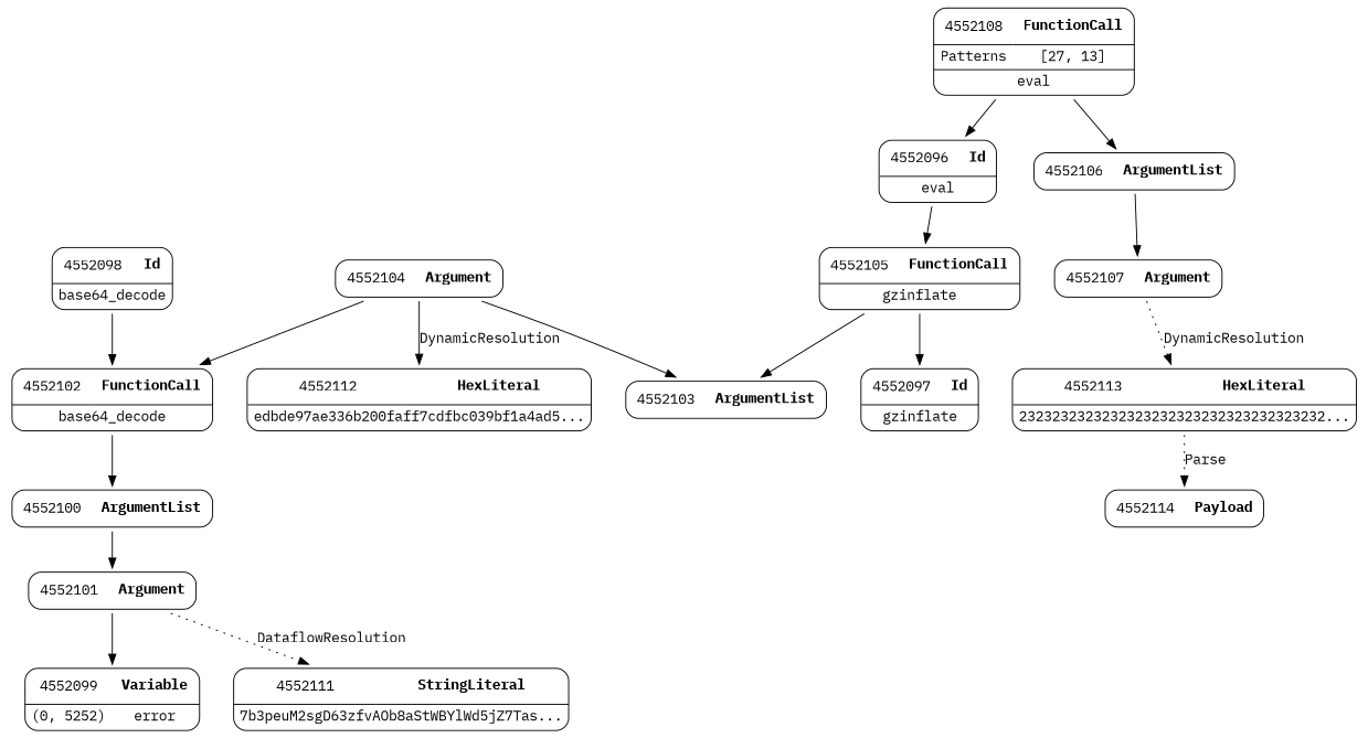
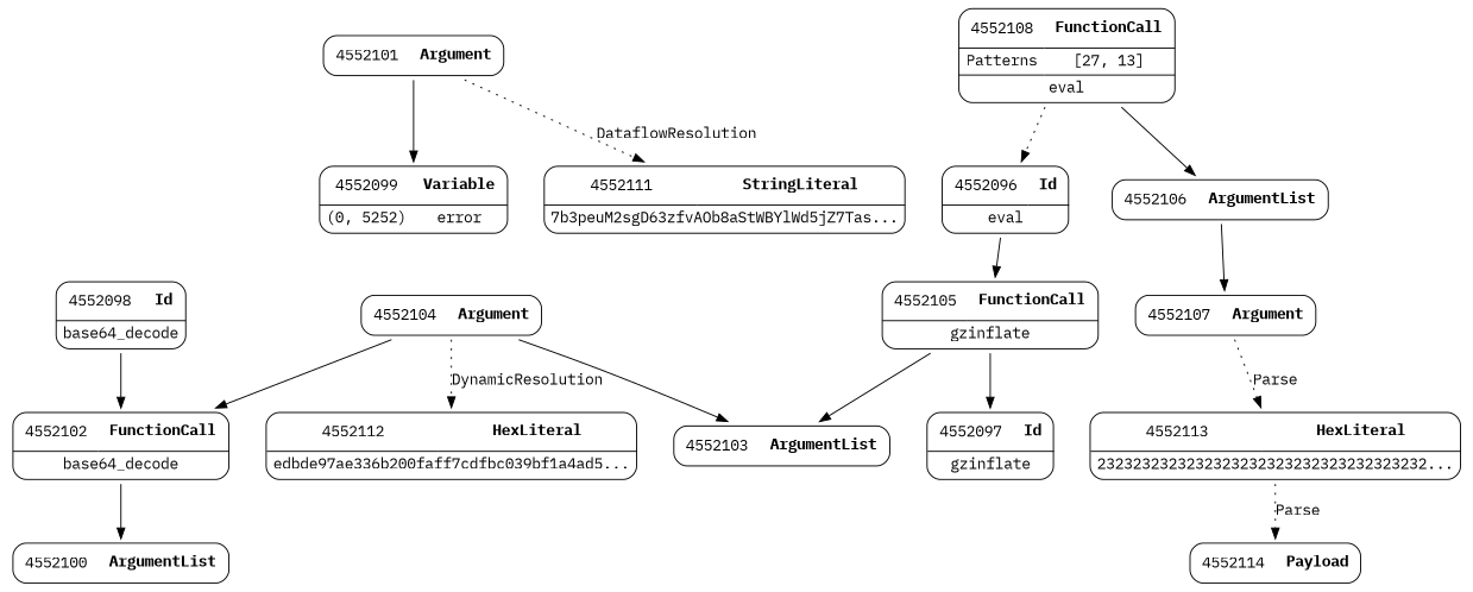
  digraph {
    fontname="IBM Plex Mono"
    node [fontname="IBM Plex Mono" shape=none]
    edge [fontname="IBM Plex Mono" weight=2]
    n1 [label=<<TABLE border='1' cellspacing='0' cellpadding='10' style='rounded' ><TR><TD border='0'>4552101</TD><TD border='0'><B>Argument</B></TD></TR></TABLE>>]
    n2 [label=<<TABLE border='1' cellspacing='0' cellpadding='10' style='rounded' ><TR><TD border='0'>4552099</TD><TD border='0'><B>Variable</B></TD></TR><HR/><TR><TD border='0' cellpadding='5'>(0, 5252)</TD><TD border='0' cellpadding='5'>error</TD></TR></TABLE>>]
    n3 [label=<<TABLE border='1' cellspacing='0' cellpadding='10' style='rounded' ><TR><TD border='0'>4552111</TD><TD border='0'><B>StringLiteral</B></TD></TR><HR/><TR><TD border='0' cellpadding='5' colspan='2'>7b3peuM2sgD63zfvAOb8aStWBYlWd5jZ7Tas...</TD></TR></TABLE>>]
    n4 [label=<<TABLE border='1' cellspacing='0' cellpadding='10' style='rounded' ><TR><TD border='0'>4552100</TD><TD border='0'><B>ArgumentList</B></TD></TR></TABLE>>]
    n5 [label=<<TABLE border='1' cellspacing='0' cellpadding='10' style='rounded' ><TR><TD border='0'>4552103</TD><TD border='0'><B>ArgumentList</B></TD></TR></TABLE>>]
    n6 [label=<<TABLE border='1' cellspacing='0' cellpadding='10' style='rounded' ><TR><TD border='0'>4552104</TD><TD border='0'><B>Argument</B></TD></TR></TABLE>>]
    n7 [label=<<TABLE border='1' cellspacing='0' cellpadding='10' style='rounded' ><TR><TD border='0'>4552102</TD><TD border='0'><B>FunctionCall</B></TD></TR><HR/><TR><TD border='0' cellpadding='5' colspan='2'>base64_decode</TD></TR></TABLE>>]
    n8 [label=<<TABLE border='1' cellspacing='0' cellpadding='10' style='rounded' ><TR><TD border='0'>4552112</TD><TD border='0'><B>HexLiteral</B></TD></TR><HR/><TR><TD border='0' cellpadding='5' colspan='2'>edbde97ae336b200faff7cdfbc039bf1a4ad5...</TD></TR></TABLE>>]
    n9 [label=<<TABLE border='1' cellspacing='0' cellpadding='10' style='rounded' ><TR><TD border='0'>4552098</TD><TD border='0'><B>Id</B></TD></TR><HR/><TR><TD border='0' cellpadding='5' colspan='2'>base64_decode</TD></TR></TABLE>>]
    n10 [label=<<TABLE border='1' cellspacing='0' cellpadding='10' style='rounded' ><TR><TD border='0'>4552097</TD><TD border='0'><B>Id</B></TD></TR><HR/><TR><TD border='0' cellpadding='5' colspan='2'>gzinflate</TD></TR></TABLE>>]
    n11 [label=<<TABLE border='1' cellspacing='0' cellpadding='10' style='rounded' ><TR><TD border='0'>4552096</TD><TD border='0'><B>Id</B></TD></TR><HR/><TR><TD border='0' cellpadding='5' colspan='2'>eval</TD></TR></TABLE>>]
    n12 [label=<<TABLE border='1' cellspacing='0' cellpadding='10' style='rounded' ><TR><TD border='0'>4552105</TD><TD border='0'><B>FunctionCall</B></TD></TR><HR/><TR><TD border='0' cellpadding='5' colspan='2'>gzinflate</TD></TR></TABLE>>]
    n13 [label=<<TABLE border='1' cellspacing='0' cellpadding='10' style='rounded' ><TR><TD border='0'>4552108</TD><TD border='0'><B>FunctionCall</B></TD></TR><HR/><TR><TD border='0' cellpadding='5'>Patterns</TD><TD border='0' cellpadding='5'>[27, 13]</TD></TR><HR/><TR><TD border='0' cellpadding='5' colspan='2'>eval</TD></TR></TABLE>>]
    n14 [label=<<TABLE border='1' cellspacing='0' cellpadding='10' style='rounded' ><TR><TD border='0'>4552106</TD><TD border='0'><B>ArgumentList</B></TD></TR></TABLE>>]
    n15 [label=<<TABLE border='1' cellspacing='0' cellpadding='10' style='rounded' ><TR><TD border='0'>4552107</TD><TD border='0'><B>Argument</B></TD></TR></TABLE>>]
    n16 [label=<<TABLE border='1' cellspacing='0' cellpadding='10' style='rounded' ><TR><TD border='0'>4552113</TD><TD border='0'><B>HexLiteral</B></TD></TR><HR/><TR><TD border='0' cellpadding='5' colspan='2'>2323232323232323232323232323232323232...</TD></TR></TABLE>>]
    n17 [label=<<TABLE border='1' cellspacing='0' cellpadding='10' style='rounded' ><TR><TD border='0'>4552114</TD><TD border='0'><B>Payload</B></TD></TR></TABLE>>]
    n1 -> n2
    n1 -> n3 [label=DataflowResolution style=dotted weight=""]
-   n4 -> n1
    n6 -> n5
    n6 -> n7
-   n6 -> n8 [label=DynamicResolution style=solid weight=""]
+   n6 -> n8 [label=DynamicResolution style=dotted weight=""]
    n7 -> n4
    n9 -> n7
    n11 -> n12
    n12 -> n5
    n12 -> n10
-   n13 -> n11
+   n13 -> n11 [style=dotted]
    n13 -> n14
    n14 -> n15
-   n15 -> n16 [label=DynamicResolution style=dotted weight=""]
+   n15 -> n16 [label=Parse style=dotted weight=""]
    n16 -> n17 [label=Parse style=dotted weight=""]
  }
